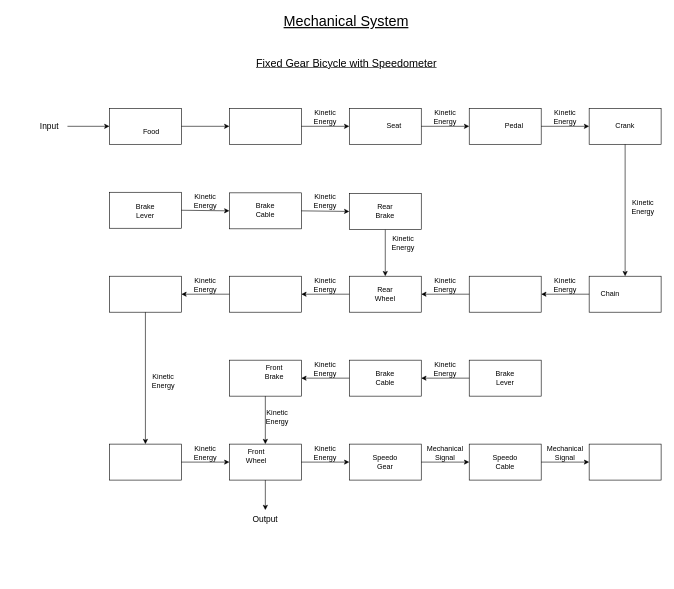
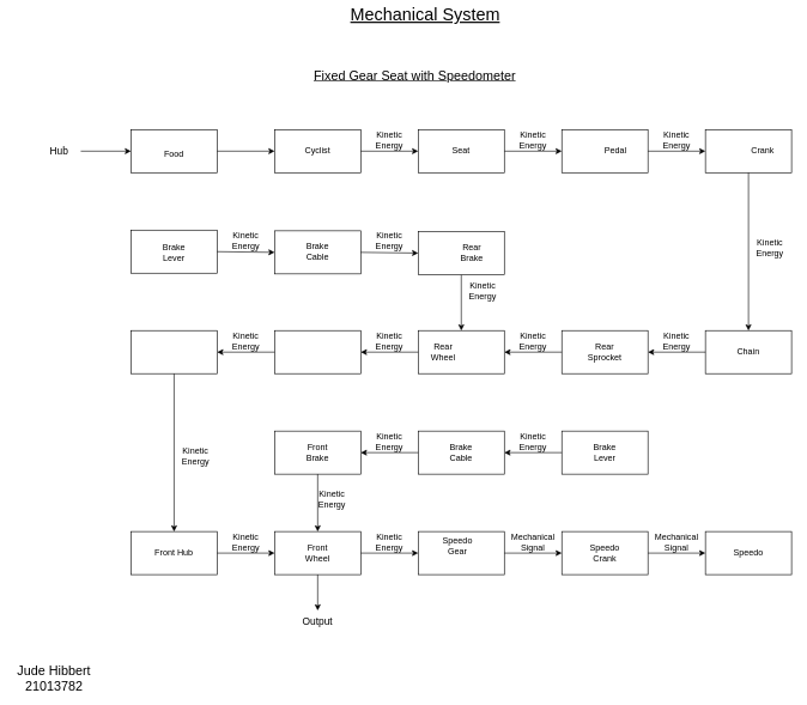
  <mxCell id="0" />
  <mxCell id="1" parent="0" />
- <mxCell id="2" value="&lt;font style=&quot;font-size: 14px;&quot;&gt;Input&lt;/font&gt;" style="text;html=1;align=center;verticalAlign=middle;whiteSpace=wrap;rounded=0;" parent="1" vertex="1"><mxGeometry x="52" y="195" width="60" height="30" as="geometry" /></mxCell>
+ <mxCell id="2" value="&lt;font style=&quot;font-size: 14px;&quot;&gt;Hub&lt;/font&gt;" style="text;html=1;align=center;verticalAlign=middle;whiteSpace=wrap;rounded=0;" parent="1" vertex="1"><mxGeometry x="52" y="195" width="60" height="30" as="geometry" /></mxCell>
  <mxCell id="3" value="" style="rounded=0;whiteSpace=wrap;html=1;" parent="1" vertex="1"><mxGeometry x="182" y="180" width="120" height="60" as="geometry" /></mxCell>
  <mxCell id="4" value="" style="endArrow=classic;html=1;rounded=0;exitX=1;exitY=0.5;exitDx=0;exitDy=0;entryX=0;entryY=0.5;entryDx=0;entryDy=0;" parent="1" source="2" target="3" edge="1"><mxGeometry width="50" height="50" relative="1" as="geometry"><mxPoint x="582" y="470" as="sourcePoint" /><mxPoint x="632" y="420" as="targetPoint" /></mxGeometry></mxCell>
- <mxCell id="5" value="Food" style="text;html=1;align=center;verticalAlign=middle;whiteSpace=wrap;rounded=0;" parent="1" vertex="1"><mxGeometry x="222" y="205" width="60" height="30" as="geometry" /></mxCell>
+ <mxCell id="5" value="Food" style="text;html=1;align=center;verticalAlign=middle;whiteSpace=wrap;rounded=0;" parent="1" vertex="1"><mxGeometry x="212" y="200" width="60" height="30" as="geometry" /></mxCell>
  <mxCell id="6" value="" style="endArrow=classic;html=1;rounded=0;exitX=1;exitY=0.5;exitDx=0;exitDy=0;entryX=0;entryY=0.5;entryDx=0;entryDy=0;" parent="1" source="3" target="7" edge="1"><mxGeometry width="50" height="50" relative="1" as="geometry"><mxPoint x="582" y="470" as="sourcePoint" /><mxPoint x="322" y="215" as="targetPoint" /></mxGeometry></mxCell>
  <mxCell id="7" value="" style="rounded=0;whiteSpace=wrap;html=1;" parent="1" vertex="1"><mxGeometry x="382" y="180" width="120" height="60" as="geometry" /></mxCell>
+ <mxCell id="8" value="Cyclist" style="text;html=1;align=center;verticalAlign=middle;whiteSpace=wrap;rounded=0;" parent="1" vertex="1"><mxGeometry x="412" y="195" width="60" height="30" as="geometry" /></mxCell>
  <mxCell id="9" value="" style="rounded=0;whiteSpace=wrap;html=1;" parent="1" vertex="1"><mxGeometry x="582" y="180" width="120" height="60" as="geometry" /></mxCell>
  <mxCell id="10" value="" style="endArrow=classic;html=1;rounded=0;exitX=1;exitY=0.5;exitDx=0;exitDy=0;entryX=0;entryY=0.5;entryDx=0;entryDy=0;" parent="1" source="7" target="9" edge="1"><mxGeometry width="50" height="50" relative="1" as="geometry"><mxPoint x="582" y="470" as="sourcePoint" /><mxPoint x="632" y="420" as="targetPoint" /></mxGeometry></mxCell>
  <mxCell id="11" value="Kinetic Energy" style="text;html=1;align=center;verticalAlign=middle;whiteSpace=wrap;rounded=0;" parent="1" vertex="1"><mxGeometry x="512" y="180" width="60" height="30" as="geometry" /></mxCell>
- <mxCell id="12" value="Seat" style="text;html=1;align=center;verticalAlign=middle;whiteSpace=wrap;rounded=0;" parent="1" vertex="1"><mxGeometry x="627" y="195" width="60" height="30" as="geometry" /></mxCell>
+ <mxCell id="12" value="Seat" style="text;html=1;align=center;verticalAlign=middle;whiteSpace=wrap;rounded=0;" parent="1" vertex="1"><mxGeometry x="612" y="195" width="60" height="30" as="geometry" /></mxCell>
  <mxCell id="13" value="" style="endArrow=classic;html=1;rounded=0;entryX=0;entryY=0.5;entryDx=0;entryDy=0;exitX=1;exitY=0.5;exitDx=0;exitDy=0;" parent="1" source="9" target="14" edge="1"><mxGeometry width="50" height="50" relative="1" as="geometry"><mxPoint x="582" y="470" as="sourcePoint" /><mxPoint x="632" y="420" as="targetPoint" /></mxGeometry></mxCell>
  <mxCell id="14" value="" style="rounded=0;whiteSpace=wrap;html=1;" parent="1" vertex="1"><mxGeometry x="782" y="180" width="120" height="60" as="geometry" /></mxCell>
  <mxCell id="15" value="Kinetic Energy" style="text;html=1;align=center;verticalAlign=middle;whiteSpace=wrap;rounded=0;" parent="1" vertex="1"><mxGeometry x="712" y="180" width="60" height="30" as="geometry" /></mxCell>
  <mxCell id="16" value="Pedal" style="text;html=1;align=center;verticalAlign=middle;whiteSpace=wrap;rounded=0;" parent="1" vertex="1"><mxGeometry x="827" y="195" width="60" height="30" as="geometry" /></mxCell>
  <mxCell id="17" value="" style="rounded=0;whiteSpace=wrap;html=1;" parent="1" vertex="1"><mxGeometry x="982" y="180" width="120" height="60" as="geometry" /></mxCell>
  <mxCell id="18" value="" style="endArrow=classic;html=1;rounded=0;exitX=1;exitY=0.5;exitDx=0;exitDy=0;entryX=0;entryY=0.5;entryDx=0;entryDy=0;" parent="1" source="14" target="17" edge="1"><mxGeometry width="50" height="50" relative="1" as="geometry"><mxPoint x="652" y="370" as="sourcePoint" /><mxPoint x="702" y="320" as="targetPoint" /></mxGeometry></mxCell>
  <mxCell id="19" value="Kinetic Energy" style="text;html=1;align=center;verticalAlign=middle;whiteSpace=wrap;rounded=0;" parent="1" vertex="1"><mxGeometry x="912" y="180" width="60" height="30" as="geometry" /></mxCell>
- <mxCell id="20" value="Crank" style="text;html=1;align=center;verticalAlign=middle;whiteSpace=wrap;rounded=0;" parent="1" vertex="1"><mxGeometry x="1012" y="195" width="60" height="30" as="geometry" /></mxCell>
+ <mxCell id="20" value="Crank" style="text;html=1;align=center;verticalAlign=middle;whiteSpace=wrap;rounded=0;" parent="1" vertex="1"><mxGeometry x="1032" y="195" width="60" height="30" as="geometry" /></mxCell>
  <mxCell id="21" value="" style="rounded=0;whiteSpace=wrap;html=1;" parent="1" vertex="1"><mxGeometry x="982" y="460" width="120" height="60" as="geometry" /></mxCell>
- <mxCell id="22" value="Chain" style="text;html=1;align=center;verticalAlign=middle;whiteSpace=wrap;rounded=0;" parent="1" vertex="1"><mxGeometry x="987" y="475" width="60" height="30" as="geometry" /></mxCell>
+ <mxCell id="22" value="Chain" style="text;html=1;align=center;verticalAlign=middle;whiteSpace=wrap;rounded=0;" parent="1" vertex="1"><mxGeometry x="1012" y="475" width="60" height="30" as="geometry" /></mxCell>
  <mxCell id="23" value="" style="rounded=0;whiteSpace=wrap;html=1;" parent="1" vertex="1"><mxGeometry x="782" y="460" width="120" height="60" as="geometry" /></mxCell>
  <mxCell id="24" value="" style="endArrow=classic;html=1;rounded=0;exitX=0;exitY=0.5;exitDx=0;exitDy=0;entryX=1;entryY=0.5;entryDx=0;entryDy=0;" parent="1" source="21" target="23" edge="1"><mxGeometry width="50" height="50" relative="1" as="geometry"><mxPoint x="582" y="610" as="sourcePoint" /><mxPoint x="632" y="560" as="targetPoint" /></mxGeometry></mxCell>
+ <mxCell id="25" value="Rear Sprocket" style="text;html=1;align=center;verticalAlign=middle;whiteSpace=wrap;rounded=0;" parent="1" vertex="1"><mxGeometry x="812" y="475" width="60" height="30" as="geometry" /></mxCell>
  <mxCell id="26" value="" style="rounded=0;whiteSpace=wrap;html=1;" parent="1" vertex="1"><mxGeometry x="582" y="460" width="120" height="60" as="geometry" /></mxCell>
  <mxCell id="27" value="Kinetic Energy" style="text;html=1;align=center;verticalAlign=middle;whiteSpace=wrap;rounded=0;" parent="1" vertex="1"><mxGeometry x="912" y="460" width="60" height="30" as="geometry" /></mxCell>
  <mxCell id="28" value="" style="endArrow=classic;html=1;rounded=0;exitX=0;exitY=0.5;exitDx=0;exitDy=0;entryX=1;entryY=0.5;entryDx=0;entryDy=0;" parent="1" source="23" target="26" edge="1"><mxGeometry width="50" height="50" relative="1" as="geometry"><mxPoint x="582" y="610" as="sourcePoint" /><mxPoint x="632" y="560" as="targetPoint" /></mxGeometry></mxCell>
- <mxCell id="29" value="Rear Wheel" style="text;html=1;align=center;verticalAlign=middle;whiteSpace=wrap;rounded=0;" parent="1" vertex="1"><mxGeometry x="612" y="475" width="60" height="30" as="geometry" /></mxCell>
+ <mxCell id="29" value="Rear Wheel" style="text;html=1;align=center;verticalAlign=middle;whiteSpace=wrap;rounded=0;" parent="1" vertex="1"><mxGeometry x="587" y="475" width="60" height="30" as="geometry" /></mxCell>
  <mxCell id="30" value="" style="rounded=0;whiteSpace=wrap;html=1;" parent="1" vertex="1"><mxGeometry x="382" y="460" width="120" height="60" as="geometry" /></mxCell>
  <mxCell id="31" value="" style="endArrow=classic;html=1;rounded=0;exitX=0;exitY=0.5;exitDx=0;exitDy=0;entryX=1;entryY=0.5;entryDx=0;entryDy=0;" parent="1" source="26" target="30" edge="1"><mxGeometry width="50" height="50" relative="1" as="geometry"><mxPoint x="582" y="610" as="sourcePoint" /><mxPoint x="632" y="560" as="targetPoint" /></mxGeometry></mxCell>
  <mxCell id="32" value="Kinetic Energy" style="text;html=1;align=center;verticalAlign=middle;whiteSpace=wrap;rounded=0;" parent="1" vertex="1"><mxGeometry x="712" y="460" width="60" height="30" as="geometry" /></mxCell>
  <mxCell id="33" value="Kinetic Energy" style="text;html=1;align=center;verticalAlign=middle;whiteSpace=wrap;rounded=0;" parent="1" vertex="1"><mxGeometry x="512" y="460" width="60" height="30" as="geometry" /></mxCell>
  <mxCell id="34" value="Kinetic Energy" style="text;html=1;align=center;verticalAlign=middle;whiteSpace=wrap;rounded=0;" parent="1" vertex="1"><mxGeometry x="642" y="390" width="60" height="30" as="geometry" /></mxCell>
  <mxCell id="35" value="" style="rounded=0;whiteSpace=wrap;html=1;" parent="1" vertex="1"><mxGeometry x="182" y="460" width="120" height="60" as="geometry" /></mxCell>
  <mxCell id="36" value="" style="endArrow=classic;html=1;rounded=0;exitX=0;exitY=0.5;exitDx=0;exitDy=0;entryX=1;entryY=0.5;entryDx=0;entryDy=0;" parent="1" source="30" target="35" edge="1"><mxGeometry width="50" height="50" relative="1" as="geometry"><mxPoint x="292" y="639" as="sourcePoint" /><mxPoint x="342" y="589" as="targetPoint" /></mxGeometry></mxCell>
  <mxCell id="37" value="Kinetic Energy" style="text;html=1;align=center;verticalAlign=middle;whiteSpace=wrap;rounded=0;" parent="1" vertex="1"><mxGeometry x="312" y="460" width="60" height="30" as="geometry" /></mxCell>
  <mxCell id="38" value="" style="endArrow=classic;html=1;rounded=0;exitX=0.5;exitY=1;exitDx=0;exitDy=0;entryX=0.5;entryY=0;entryDx=0;entryDy=0;" parent="1" source="39" target="26" edge="1"><mxGeometry width="50" height="50" relative="1" as="geometry"><mxPoint x="772" y="410" as="sourcePoint" /><mxPoint x="802" y="350" as="targetPoint" /></mxGeometry></mxCell>
  <mxCell id="39" value="" style="rounded=0;whiteSpace=wrap;html=1;" parent="1" vertex="1"><mxGeometry x="582" y="322" width="120" height="60" as="geometry" /></mxCell>
  <mxCell id="40" value="" style="rounded=0;whiteSpace=wrap;html=1;" parent="1" vertex="1"><mxGeometry x="382" y="321" width="120" height="60" as="geometry" /></mxCell>
  <mxCell id="41" value="" style="rounded=0;whiteSpace=wrap;html=1;" parent="1" vertex="1"><mxGeometry x="182" y="320" width="120" height="60" as="geometry" /></mxCell>
- <mxCell id="42" value="Rear Brake" style="text;html=1;align=center;verticalAlign=middle;whiteSpace=wrap;rounded=0;" parent="1" vertex="1"><mxGeometry x="612" y="336" width="60" height="30" as="geometry" /></mxCell>
+ <mxCell id="42" value="Rear Brake" style="text;html=1;align=center;verticalAlign=middle;whiteSpace=wrap;rounded=0;" parent="1" vertex="1"><mxGeometry x="627" y="336" width="60" height="30" as="geometry" /></mxCell>
  <mxCell id="43" value="Kinetic Energy" style="text;html=1;align=center;verticalAlign=middle;whiteSpace=wrap;rounded=0;" parent="1" vertex="1"><mxGeometry x="512" y="320" width="60" height="30" as="geometry" /></mxCell>
  <mxCell id="44" value="Kinetic Energy" style="text;html=1;align=center;verticalAlign=middle;whiteSpace=wrap;rounded=0;" parent="1" vertex="1"><mxGeometry x="312" y="320" width="60" height="30" as="geometry" /></mxCell>
  <mxCell id="45" value="Brake Cable" style="text;html=1;align=center;verticalAlign=middle;whiteSpace=wrap;rounded=0;" parent="1" vertex="1"><mxGeometry x="412" y="335" width="60" height="30" as="geometry" /></mxCell>
  <mxCell id="46" value="Brake Lever" style="text;html=1;align=center;verticalAlign=middle;whiteSpace=wrap;rounded=0;" parent="1" vertex="1"><mxGeometry x="212" y="336" width="60" height="30" as="geometry" /></mxCell>
  <mxCell id="47" value="" style="endArrow=classic;html=1;rounded=0;exitX=1;exitY=0.5;exitDx=0;exitDy=0;entryX=0;entryY=0.5;entryDx=0;entryDy=0;" parent="1" source="40" target="39" edge="1"><mxGeometry width="50" height="50" relative="1" as="geometry"><mxPoint x="692" y="522" as="sourcePoint" /><mxPoint x="742" y="472" as="targetPoint" /></mxGeometry></mxCell>
  <mxCell id="48" value="" style="endArrow=classic;html=1;rounded=0;exitX=1;exitY=0.5;exitDx=0;exitDy=0;entryX=0;entryY=0.5;entryDx=0;entryDy=0;" parent="1" source="41" target="40" edge="1"><mxGeometry width="50" height="50" relative="1" as="geometry"><mxPoint x="692" y="522" as="sourcePoint" /><mxPoint x="742" y="472" as="targetPoint" /></mxGeometry></mxCell>
  <mxCell id="49" value="" style="endArrow=classic;html=1;rounded=0;exitX=0.5;exitY=1;exitDx=0;exitDy=0;entryX=0.5;entryY=0;entryDx=0;entryDy=0;" parent="1" source="17" target="21" edge="1"><mxGeometry width="50" height="50" relative="1" as="geometry"><mxPoint x="692" y="500" as="sourcePoint" /><mxPoint x="742" y="450" as="targetPoint" /></mxGeometry></mxCell>
  <mxCell id="50" value="" style="rounded=0;whiteSpace=wrap;html=1;" parent="1" vertex="1"><mxGeometry x="182" y="740" width="120" height="60" as="geometry" /></mxCell>
+ <mxCell id="51" value="Front Hub" style="text;html=1;align=center;verticalAlign=middle;whiteSpace=wrap;rounded=0;" parent="1" vertex="1"><mxGeometry x="212" y="755" width="60" height="30" as="geometry" /></mxCell>
  <mxCell id="52" value="" style="endArrow=classic;html=1;rounded=0;exitX=0.5;exitY=1;exitDx=0;exitDy=0;entryX=0.5;entryY=0;entryDx=0;entryDy=0;" parent="1" source="35" target="50" edge="1"><mxGeometry width="50" height="50" relative="1" as="geometry"><mxPoint x="692" y="500" as="sourcePoint" /><mxPoint x="742" y="450" as="targetPoint" /></mxGeometry></mxCell>
  <mxCell id="53" value="" style="rounded=0;whiteSpace=wrap;html=1;" parent="1" vertex="1"><mxGeometry x="382" y="740" width="120" height="60" as="geometry" /></mxCell>
- <mxCell id="54" value="Front Wheel" style="text;html=1;align=center;verticalAlign=middle;whiteSpace=wrap;rounded=0;" parent="1" vertex="1"><mxGeometry x="397" y="745" width="60" height="30" as="geometry" /></mxCell>
+ <mxCell id="54" value="Front Wheel" style="text;html=1;align=center;verticalAlign=middle;whiteSpace=wrap;rounded=0;" parent="1" vertex="1"><mxGeometry x="412" y="755" width="60" height="30" as="geometry" /></mxCell>
  <mxCell id="55" value="" style="endArrow=classic;html=1;rounded=0;exitX=1;exitY=0.5;exitDx=0;exitDy=0;entryX=0;entryY=0.5;entryDx=0;entryDy=0;" parent="1" source="50" target="53" edge="1"><mxGeometry width="50" height="50" relative="1" as="geometry"><mxPoint x="692" y="640" as="sourcePoint" /><mxPoint x="742" y="590" as="targetPoint" /></mxGeometry></mxCell>
  <mxCell id="56" value="Kinetic Energy" style="text;html=1;align=center;verticalAlign=middle;whiteSpace=wrap;rounded=0;" parent="1" vertex="1"><mxGeometry x="1042" y="330" width="60" height="30" as="geometry" /></mxCell>
  <mxCell id="57" value="Kinetic Energy" style="text;html=1;align=center;verticalAlign=middle;whiteSpace=wrap;rounded=0;" parent="1" vertex="1"><mxGeometry x="242" y="620" width="60" height="30" as="geometry" /></mxCell>
  <mxCell id="58" value="Kinetic Energy" style="text;html=1;align=center;verticalAlign=middle;whiteSpace=wrap;rounded=0;" parent="1" vertex="1"><mxGeometry x="312" y="740" width="60" height="30" as="geometry" /></mxCell>
  <mxCell id="59" value="" style="endArrow=classic;html=1;rounded=0;exitX=0.5;exitY=1;exitDx=0;exitDy=0;" parent="1" source="53" edge="1"><mxGeometry width="50" height="50" relative="1" as="geometry"><mxPoint x="702" y="500" as="sourcePoint" /><mxPoint x="442" y="850" as="targetPoint" /></mxGeometry></mxCell>
  <mxCell id="60" value="&lt;font style=&quot;font-size: 14px;&quot;&gt;Output&lt;/font&gt;" style="text;html=1;align=center;verticalAlign=middle;whiteSpace=wrap;rounded=0;" parent="1" vertex="1"><mxGeometry x="412" y="850" width="60" height="30" as="geometry" /></mxCell>
  <mxCell id="61" value="" style="rounded=0;whiteSpace=wrap;html=1;" parent="1" vertex="1"><mxGeometry x="382" y="600" width="120" height="60" as="geometry" /></mxCell>
  <mxCell id="62" value="" style="rounded=0;whiteSpace=wrap;html=1;" parent="1" vertex="1"><mxGeometry x="582" y="600" width="120" height="60" as="geometry" /></mxCell>
  <mxCell id="63" value="" style="rounded=0;whiteSpace=wrap;html=1;" parent="1" vertex="1"><mxGeometry x="782" y="600" width="120" height="60" as="geometry" /></mxCell>
  <mxCell id="64" value="" style="endArrow=classic;html=1;rounded=0;exitX=0;exitY=0.5;exitDx=0;exitDy=0;entryX=1;entryY=0.5;entryDx=0;entryDy=0;" parent="1" source="63" target="62" edge="1"><mxGeometry width="50" height="50" relative="1" as="geometry"><mxPoint x="702" y="700" as="sourcePoint" /><mxPoint x="752" y="650" as="targetPoint" /></mxGeometry></mxCell>
  <mxCell id="65" value="" style="endArrow=classic;html=1;rounded=0;exitX=0;exitY=0.5;exitDx=0;exitDy=0;entryX=1;entryY=0.5;entryDx=0;entryDy=0;" parent="1" source="62" target="61" edge="1"><mxGeometry width="50" height="50" relative="1" as="geometry"><mxPoint x="702" y="700" as="sourcePoint" /><mxPoint x="752" y="650" as="targetPoint" /></mxGeometry></mxCell>
  <mxCell id="66" value="" style="endArrow=classic;html=1;rounded=0;exitX=0.5;exitY=1;exitDx=0;exitDy=0;entryX=0.5;entryY=0;entryDx=0;entryDy=0;" parent="1" source="61" target="53" edge="1"><mxGeometry width="50" height="50" relative="1" as="geometry"><mxPoint x="702" y="700" as="sourcePoint" /><mxPoint x="752" y="650" as="targetPoint" /></mxGeometry></mxCell>
  <mxCell id="67" value="Kinetic Energy" style="text;html=1;align=center;verticalAlign=middle;whiteSpace=wrap;rounded=0;" parent="1" vertex="1"><mxGeometry x="712" y="600" width="60" height="30" as="geometry" /></mxCell>
  <mxCell id="68" value="Kinetic Energy" style="text;html=1;align=center;verticalAlign=middle;whiteSpace=wrap;rounded=0;" parent="1" vertex="1"><mxGeometry x="512" y="600" width="60" height="30" as="geometry" /></mxCell>
  <mxCell id="69" value="Kinetic Energy" style="text;html=1;align=center;verticalAlign=middle;whiteSpace=wrap;rounded=0;" parent="1" vertex="1"><mxGeometry x="432" y="680" width="60" height="30" as="geometry" /></mxCell>
- <mxCell id="70" value="Front Brake" style="text;html=1;align=center;verticalAlign=middle;whiteSpace=wrap;rounded=0;" parent="1" vertex="1"><mxGeometry x="427" y="605" width="60" height="30" as="geometry" /></mxCell>
+ <mxCell id="70" value="Front Brake" style="text;html=1;align=center;verticalAlign=middle;whiteSpace=wrap;rounded=0;" parent="1" vertex="1"><mxGeometry x="412" y="615" width="60" height="30" as="geometry" /></mxCell>
  <mxCell id="71" value="Brake Cable" style="text;html=1;align=center;verticalAlign=middle;whiteSpace=wrap;rounded=0;" parent="1" vertex="1"><mxGeometry x="612" y="615" width="60" height="30" as="geometry" /></mxCell>
  <mxCell id="72" value="Brake Lever" style="text;html=1;align=center;verticalAlign=middle;whiteSpace=wrap;rounded=0;" parent="1" vertex="1"><mxGeometry x="812" y="615" width="60" height="30" as="geometry" /></mxCell>
  <mxCell id="73" value="" style="rounded=0;whiteSpace=wrap;html=1;" parent="1" vertex="1"><mxGeometry x="582" y="740" width="120" height="60" as="geometry" /></mxCell>
  <mxCell id="74" value="" style="rounded=0;whiteSpace=wrap;html=1;" parent="1" vertex="1"><mxGeometry x="782" y="740" width="120" height="60" as="geometry" /></mxCell>
  <mxCell id="75" value="" style="rounded=0;whiteSpace=wrap;html=1;" parent="1" vertex="1"><mxGeometry x="982" y="740" width="120" height="60" as="geometry" /></mxCell>
  <mxCell id="76" value="" style="endArrow=classic;html=1;rounded=0;exitX=1;exitY=0.5;exitDx=0;exitDy=0;entryX=0;entryY=0.5;entryDx=0;entryDy=0;" parent="1" source="53" target="73" edge="1"><mxGeometry width="50" height="50" relative="1" as="geometry"><mxPoint x="702" y="700" as="sourcePoint" /><mxPoint x="752" y="650" as="targetPoint" /></mxGeometry></mxCell>
  <mxCell id="77" value="" style="endArrow=classic;html=1;rounded=0;exitX=1;exitY=0.5;exitDx=0;exitDy=0;entryX=0;entryY=0.5;entryDx=0;entryDy=0;" parent="1" source="73" target="74" edge="1"><mxGeometry width="50" height="50" relative="1" as="geometry"><mxPoint x="702" y="700" as="sourcePoint" /><mxPoint x="752" y="650" as="targetPoint" /></mxGeometry></mxCell>
  <mxCell id="78" value="" style="endArrow=classic;html=1;rounded=0;exitX=1;exitY=0.5;exitDx=0;exitDy=0;entryX=0;entryY=0.5;entryDx=0;entryDy=0;" parent="1" source="74" target="75" edge="1"><mxGeometry width="50" height="50" relative="1" as="geometry"><mxPoint x="702" y="700" as="sourcePoint" /><mxPoint x="752" y="650" as="targetPoint" /></mxGeometry></mxCell>
- <mxCell id="79" value="Speedo Gear" style="text;html=1;align=center;verticalAlign=middle;whiteSpace=wrap;rounded=0;" parent="1" vertex="1"><mxGeometry x="612" y="755" width="60" height="30" as="geometry" /></mxCell>
+ <mxCell id="79" value="Speedo Gear" style="text;html=1;align=center;verticalAlign=middle;whiteSpace=wrap;rounded=0;" parent="1" vertex="1"><mxGeometry x="607" y="745" width="60" height="30" as="geometry" /></mxCell>
  <mxCell id="80" value="Kinetic Energy" style="text;html=1;align=center;verticalAlign=middle;whiteSpace=wrap;rounded=0;" parent="1" vertex="1"><mxGeometry x="512" y="740" width="60" height="30" as="geometry" /></mxCell>
- <mxCell id="81" value="Speedo Cable" style="text;html=1;align=center;verticalAlign=middle;whiteSpace=wrap;rounded=0;" parent="1" vertex="1"><mxGeometry x="812" y="755" width="60" height="30" as="geometry" /></mxCell>
+ <mxCell id="81" value="Speedo Crank" style="text;html=1;align=center;verticalAlign=middle;whiteSpace=wrap;rounded=0;" parent="1" vertex="1"><mxGeometry x="812" y="755" width="60" height="30" as="geometry" /></mxCell>
+ <mxCell id="82" value="Speedo" style="text;html=1;align=center;verticalAlign=middle;whiteSpace=wrap;rounded=0;" parent="1" vertex="1"><mxGeometry x="1012" y="755" width="60" height="30" as="geometry" /></mxCell>
  <mxCell id="83" value="Mechanical Signal" style="text;html=1;align=center;verticalAlign=middle;whiteSpace=wrap;rounded=0;" parent="1" vertex="1"><mxGeometry x="712" y="740" width="60" height="30" as="geometry" /></mxCell>
  <mxCell id="84" value="Mechanical Signal" style="text;html=1;align=center;verticalAlign=middle;whiteSpace=wrap;rounded=0;" parent="1" vertex="1"><mxGeometry x="912" y="740" width="60" height="30" as="geometry" /></mxCell>
- <mxCell id="85" value="&lt;font style=&quot;font-size: 18px;&quot;&gt;&lt;u style=&quot;&quot;&gt;Fixed Gear Bicycle with Speedometer&lt;/u&gt;&lt;/font&gt;" style="text;html=1;align=center;verticalAlign=middle;whiteSpace=wrap;rounded=0;" vertex="1" parent="1"><mxGeometry x="374.5" y="90" width="405" height="30" as="geometry" /></mxCell>
- <mxCell id="86" value="&lt;font style=&quot;font-size: 24px;&quot;&gt;&lt;u&gt;Mechanical System&lt;/u&gt;&lt;/font&gt;" style="text;html=1;align=center;verticalAlign=middle;whiteSpace=wrap;rounded=0;" vertex="1" parent="1"><mxGeometry x="468" y="20" width="218" height="30" as="geometry" /></mxCell>
+ <mxCell id="85" value="&lt;font style=&quot;font-size: 18px;&quot;&gt;&lt;u style=&quot;&quot;&gt;Fixed Gear Seat with Speedometer&lt;/u&gt;&lt;/font&gt;" style="text;html=1;align=center;verticalAlign=middle;whiteSpace=wrap;rounded=0;" vertex="1" parent="1"><mxGeometry x="374.5" y="90" width="405" height="30" as="geometry" /></mxCell>
+ <mxCell id="86" value="&lt;font style=&quot;font-size: 24px;&quot;&gt;&lt;u&gt;Mechanical System&lt;/u&gt;&lt;/font&gt;" style="text;html=1;align=center;verticalAlign=middle;whiteSpace=wrap;rounded=0;" vertex="1" parent="1"><mxGeometry x="483" y="5" width="218" height="30" as="geometry" /></mxCell>
+ <mxCell id="87" value="&lt;font style=&quot;font-size: 18px;&quot;&gt;Jude Hibbert&lt;/font&gt;&lt;div&gt;&lt;font style=&quot;font-size: 18px;&quot;&gt;21013782&lt;/font&gt;&lt;/div&gt;" style="text;html=1;align=center;verticalAlign=middle;whiteSpace=wrap;rounded=0;" vertex="1" parent="1"><mxGeometry x="20" y="930" width="110" height="30" as="geometry" /></mxCell>
